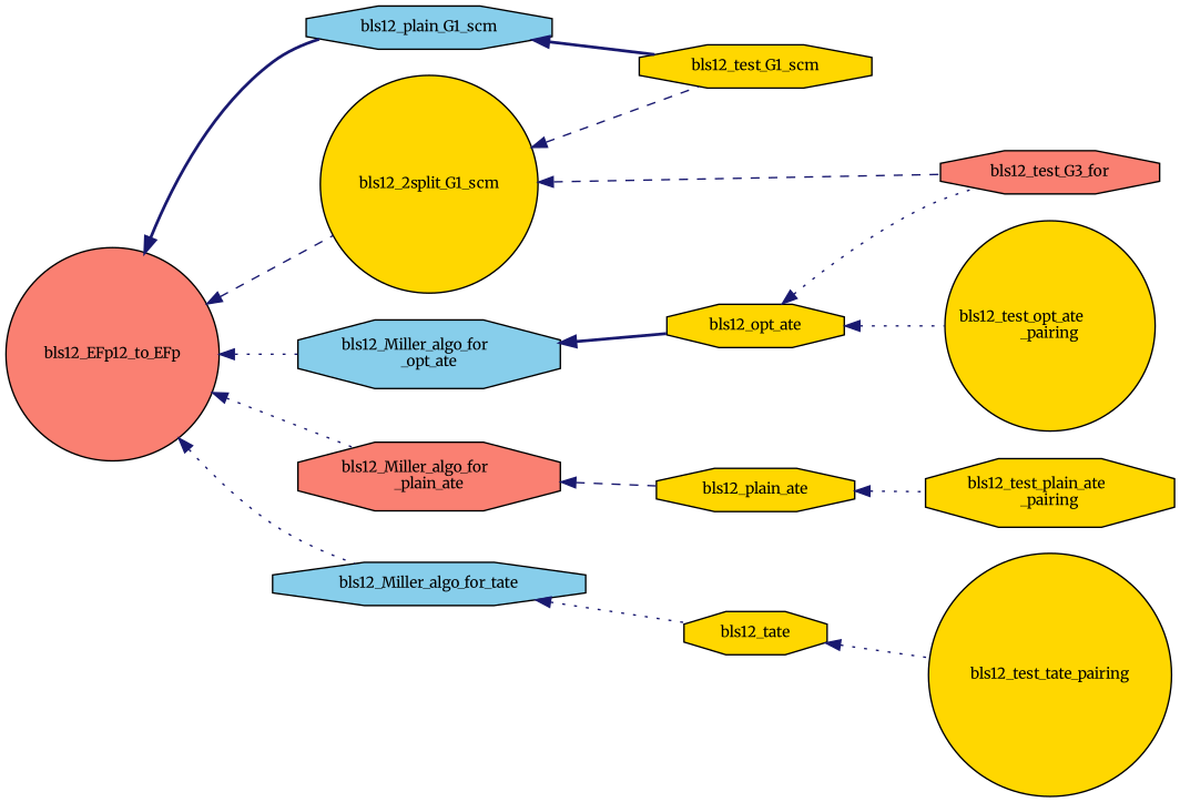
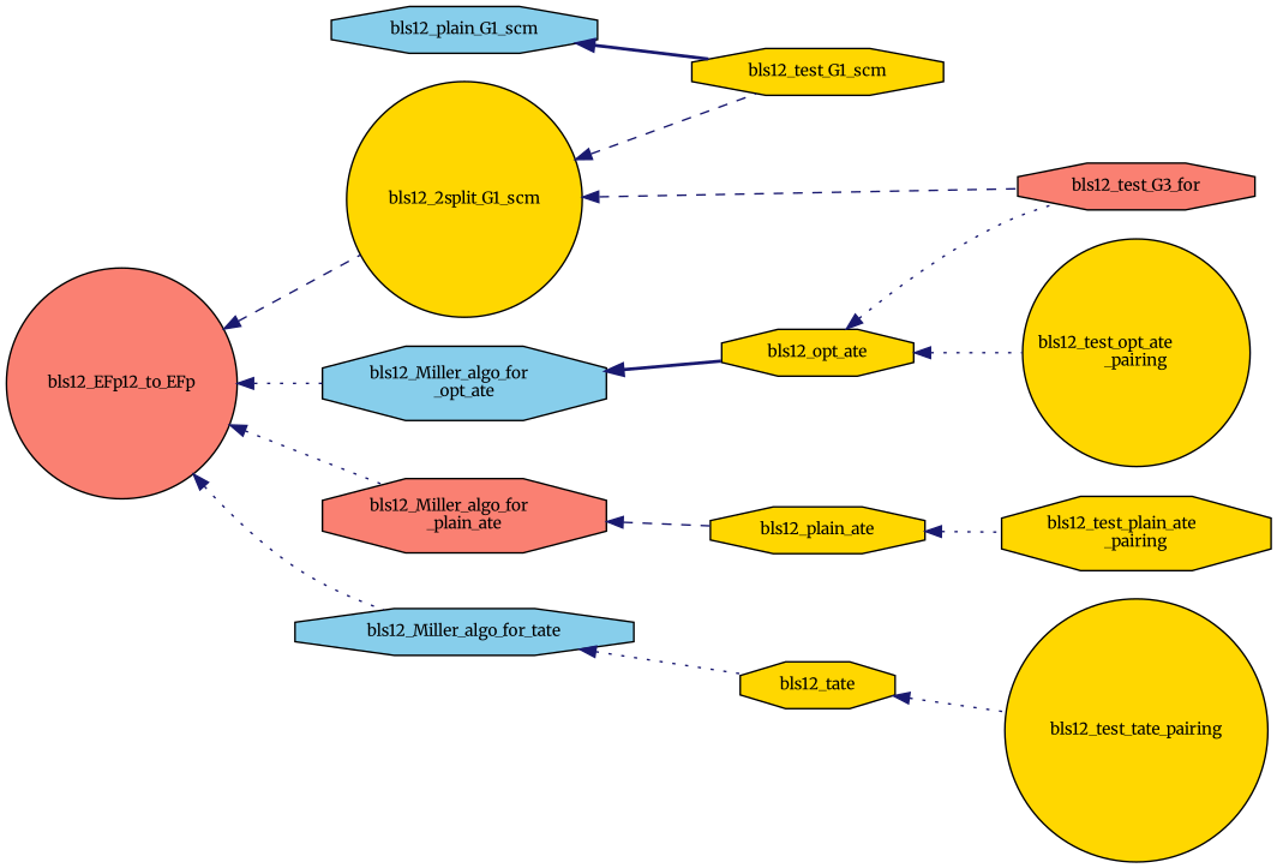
  digraph {
    fontname=Merriweather
    rankdir=LR
    node [color=black fillcolor=gold fontname=Merriweather fontsize=10 shape=octagon style=filled]
    edge [color=midnightblue dir=back fontname=Merriweather fontsize=10 labelfontname=Helvetica labelfontsize=10 style=dotted]
    n1 [fillcolor=salmon fontcolor=black height=0.2 label=bls12_EFp12_to_EFp shape=circle width=0.4]
    n2 [height=0.2 label=bls12_2split_G1_scm shape=circle width=0.4]
    n3 [fillcolor=skyblue height=0.2 label="bls12_Miller_algo_for\l_opt_ate" width=0.4]
    n4 [fillcolor=salmon height=0.2 label="bls12_Miller_algo_for\l_plain_ate" width=0.4]
    n5 [fillcolor=skyblue height=0.2 label=bls12_Miller_algo_for_tate width=0.4]
    n6 [fillcolor=skyblue height=0.2 label=bls12_plain_G1_scm width=0.4]
    n7 [height=0.2 label=bls12_test_G1_scm width=0.4]
    n8 [fillcolor=salmon height=0.2 label=bls12_test_G3_for width=0.4]
    n9 [height=0.2 label=bls12_opt_ate width=0.4]
    n10 [height=0.2 label=bls12_plain_ate width=0.4]
    n11 [height=0.2 label=bls12_tate width=0.4]
    n12 [height=0.2 label="bls12_test_opt_ate\l_pairing" shape=circle width=0.4]
    n13 [height=0.2 label="bls12_test_plain_ate\l_pairing" width=0.4]
    n14 [height=0.2 label=bls12_test_tate_pairing shape=circle width=0.4]
    n1 -> n2 [style=dashed]
    n1 -> n3
    n1 -> n4
    n1 -> n5
-   n1 -> n6 [style=bold]
    n2 -> n7 [style=dashed]
    n2 -> n8 [style=dashed]
    n3 -> n9 [style=bold]
    n4 -> n10 [style=dashed]
    n5 -> n11
    n6 -> n7 [style=bold]
    n9 -> n8
    n9 -> n12
    n10 -> n13
    n11 -> n14
  }
